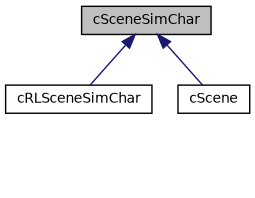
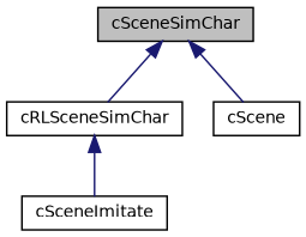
  digraph {
    node [color=black fillcolor=white fontname=Helvetica fontsize=10 shape=record style=filled]
    edge [color=midnightblue dir=back fontname=Helvetica fontsize=10 labelfontname=Helvetica labelfontsize=10 style=solid]
    n1 [fillcolor=grey75 fontcolor=black height=0.2 label=cSceneSimChar width=0.4]
    n2 [height=0.2 label=cRLSceneSimChar width=0.4]
    n3 [height=0.2 label=cScene width=0.4]
+   n4 [height=0.2 label=cSceneImitate width=0.4]
    n1 -> n2
    n1 -> n3
+   n2 -> n4
  }
